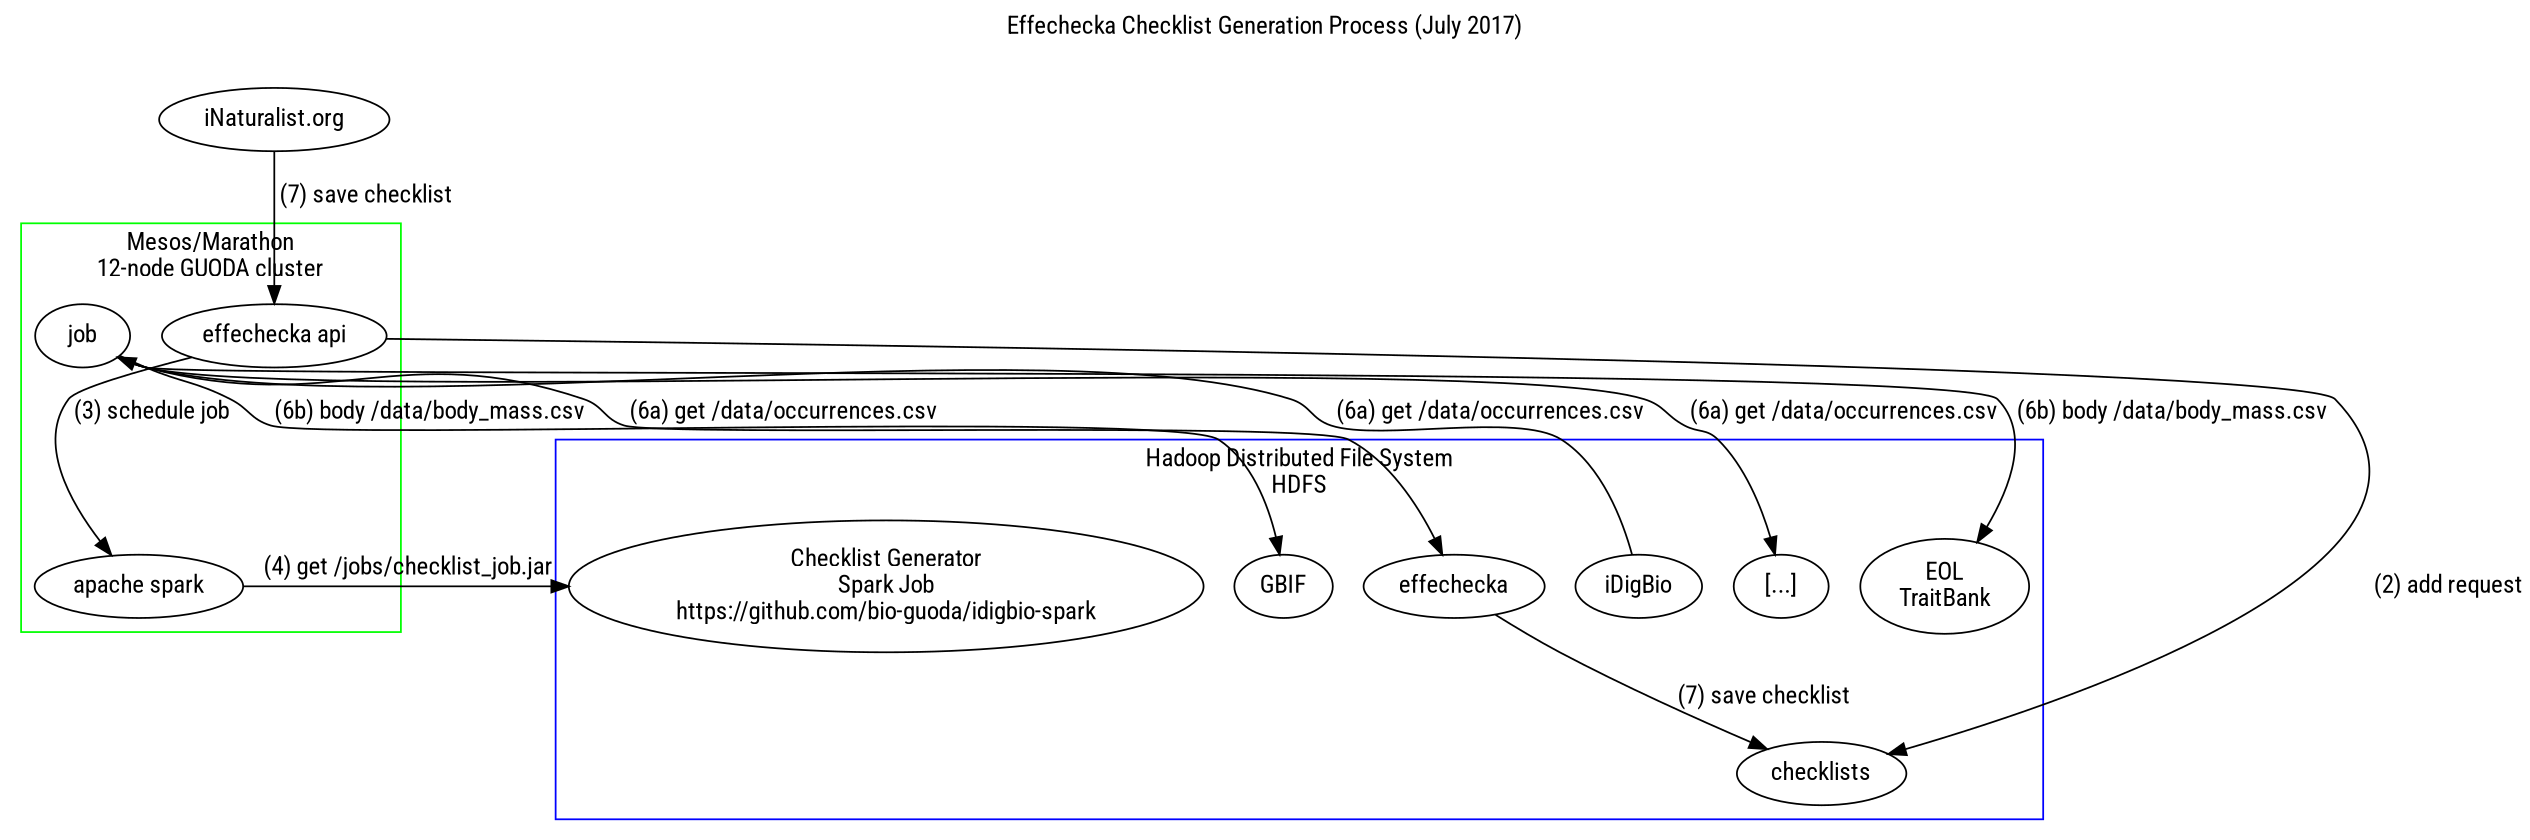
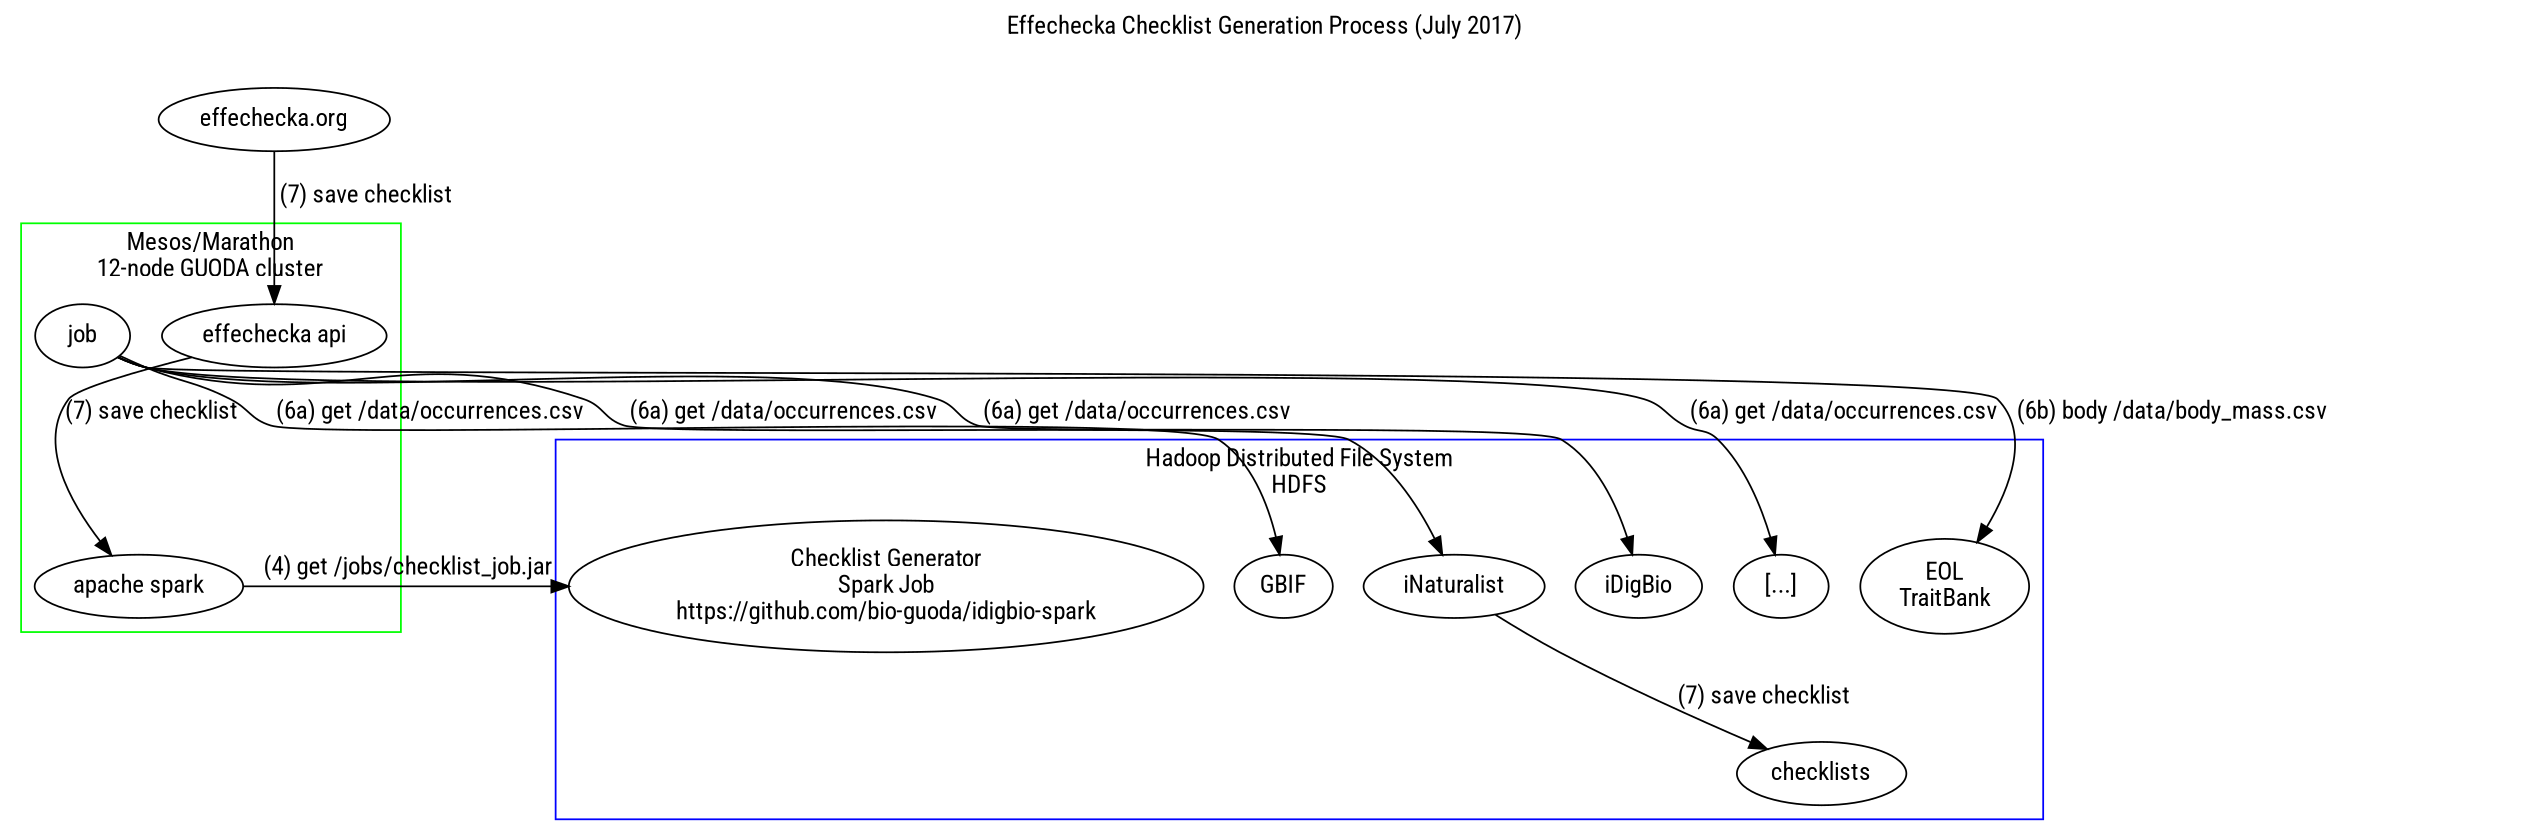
  digraph {
    compound=true
    fontname="Roboto Condensed"
    label="Effechecka Checklist Generation Process (July 2017)"
    labelloc=t
    node [fontname="Roboto Condensed"]
    edge [fontname="Roboto Condensed"]
    "effechecka api"
    "apache spark"
    job
    checklists
    "Checklist Generator\nSpark Job\nhttps://github.com/bio-guoda/idigbio-spark"
    iDigBio
    GBIF
-   iNaturalist [label=effechecka]
+   iNaturalist
    "[...]"
    "EOL\nTraitBank"
-   "effechecka.org" [label="iNaturalist.org"]
+   "effechecka.org"
    subgraph cluster_1 {
      color=green
      label="Mesos/Marathon\n12-node GUODA cluster"
      "effechecka api"
      "apache spark"
      job
    }
    subgraph cluster_2 {
      color=blue
      label="Hadoop Distributed File System\nHDFS"
      checklists
      "Checklist Generator\nSpark Job\nhttps://github.com/bio-guoda/idigbio-spark"
      iDigBio
      GBIF
      iNaturalist
      "[...]"
      "EOL\nTraitBank"
    }
-   "effechecka api" -> "apache spark" [label=" (3) schedule job"]
-   "effechecka api" -> checklists [label=" (2) add request"]
+   "effechecka api" -> "apache spark" [label=" (7) save checklist"]
    "apache spark" -> "Checklist Generator\nSpark Job\nhttps://github.com/bio-guoda/idigbio-spark" [label=" (4) get /jobs/checklist_job.jar"]
-   iDigBio -> job [label=" (6a) get /data/occurrences.csv"]
-   job -> GBIF [label=" (6b) body /data/body_mass.csv"]
+   job -> iDigBio [label=" (6a) get /data/occurrences.csv"]
+   job -> GBIF [label=" (6a) get /data/occurrences.csv"]
    job -> iNaturalist [label=" (6a) get /data/occurrences.csv"]
    job -> "[...]" [label=" (6a) get /data/occurrences.csv"]
    job -> "EOL\nTraitBank" [label=" (6b) body /data/body_mass.csv"]
    iNaturalist -> checklists [label=" (7) save checklist"]
    "effechecka.org" -> "effechecka api" [label=" (7) save checklist"]
  }
